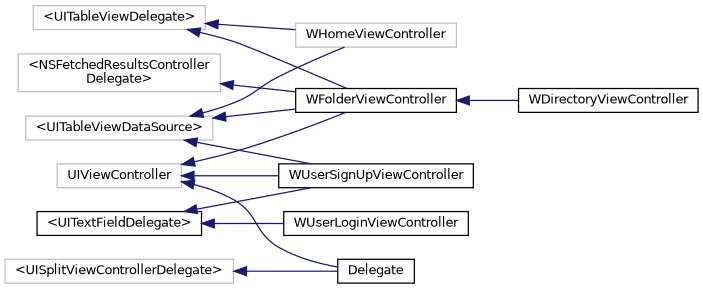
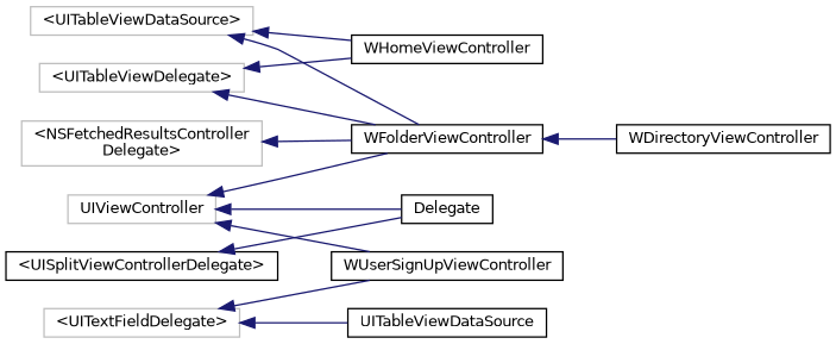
  digraph {
    rankdir=LR
    node [color=grey75 fillcolor=white fontname=Helvetica fontsize=10 shape=record style=filled]
    edge [color=midnightblue dir=back fontname=Helvetica fontsize=10 labelfontname=Helvetica labelfontsize=10 style=solid]
    n1 [height=0.2 label="\<NSFetchedResultsController\lDelegate\>" width=0.4]
    n2 [color=black height=0.2 label=WFolderViewController width=0.4]
    n3 [color=black height=0.2 label=WDirectoryViewController width=0.4]
-   n4 [height=0.2 label="\<UISplitViewControllerDelegate\>" width=0.4]
+   n4 [color=black height=0.2 label="\<UISplitViewControllerDelegate\>" width=0.4]
    n5 [color=black height=0.2 label=Delegate width=0.4]
    n6 [height=0.2 label="\<UITableViewDataSource\>" width=0.4]
-   n7 [height=0.2 label=WHomeViewController width=0.4]
+   n7 [color=black height=0.2 label=WHomeViewController width=0.4]
    n8 [color=black height=0.2 label=WUserSignUpViewController width=0.4]
    n9 [height=0.2 label="\<UITableViewDelegate\>" width=0.4]
-   n10 [color=black height=0.2 label="\<UITextFieldDelegate\>" width=0.4]
-   n11 [color=black height=0.2 label=WUserLoginViewController width=0.4]
+   n10 [height=0.2 label="\<UITextFieldDelegate\>" width=0.4]
+   n11 [color=black height=0.2 label=UITableViewDataSource width=0.4]
    n12 [height=0.2 label=UIViewController width=0.4]
    n1 -> n2
    n2 -> n3
    n4 -> n5
    n6 -> n2
    n6 -> n7
-   n6 -> n8
    n9 -> n2
    n9 -> n7
    n10 -> n8
    n10 -> n11
    n12 -> n2
    n12 -> n5
    n12 -> n8
  }
